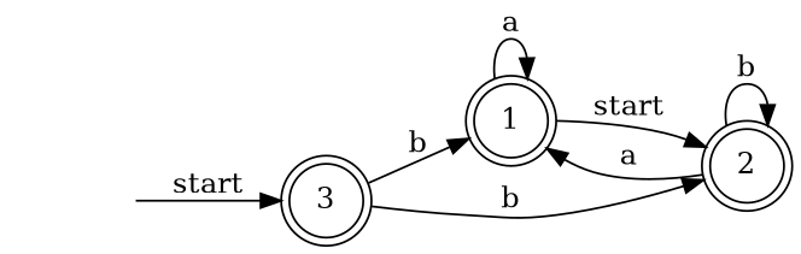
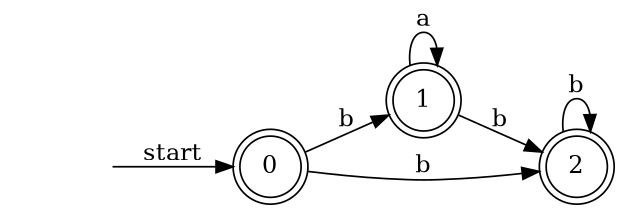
  digraph {
    rankdir=LR
    node [shape=doublecircle]
    empty [color=white fontcolor=white shape=none style=invisible]
-   n2 [label=3]
+   n2 [label=0]
    n3 [label=1]
    n4 [label=2]
    empty -> n2 [label=start]
    n2 -> n3 [label=b]
    n2 -> n4 [label=b]
    n3 -> n3 [label=a]
-   n3 -> n4 [label=start]
-   n4 -> n3 [label=a]
+   n3 -> n4 [label=b]
    n4 -> n4 [label=b]
  }
